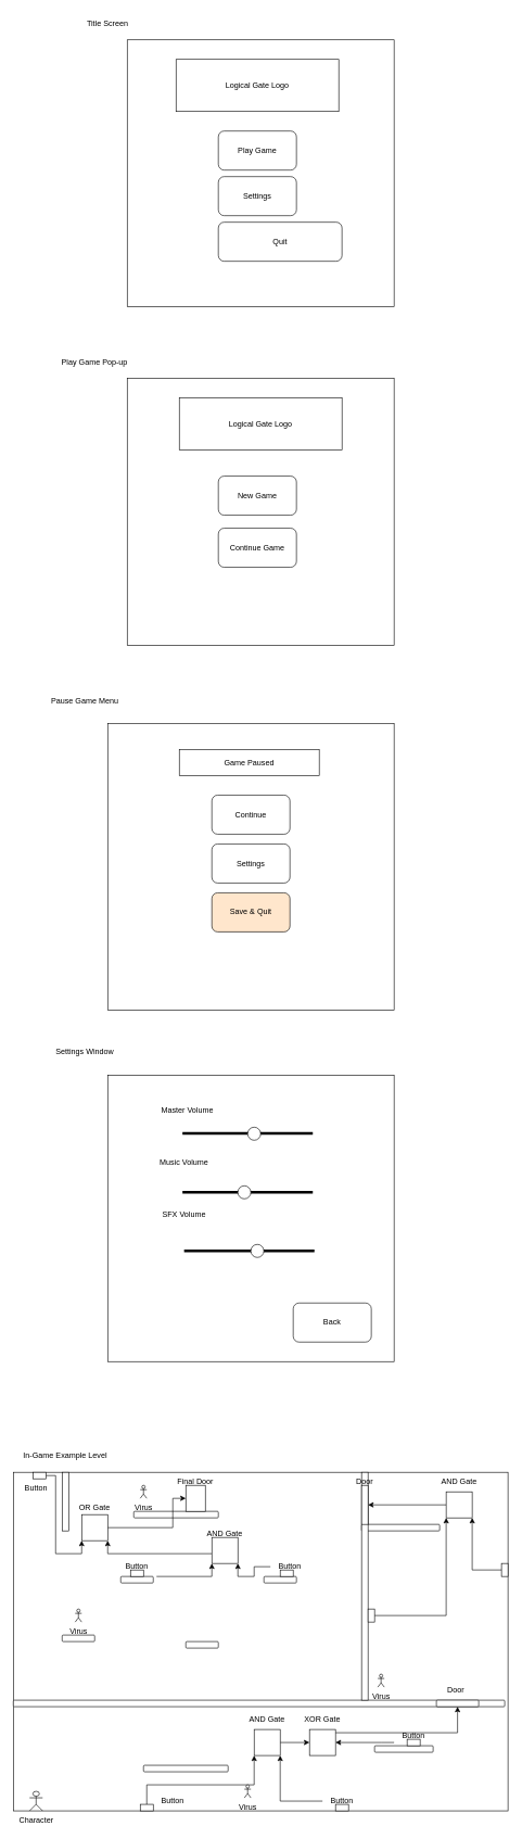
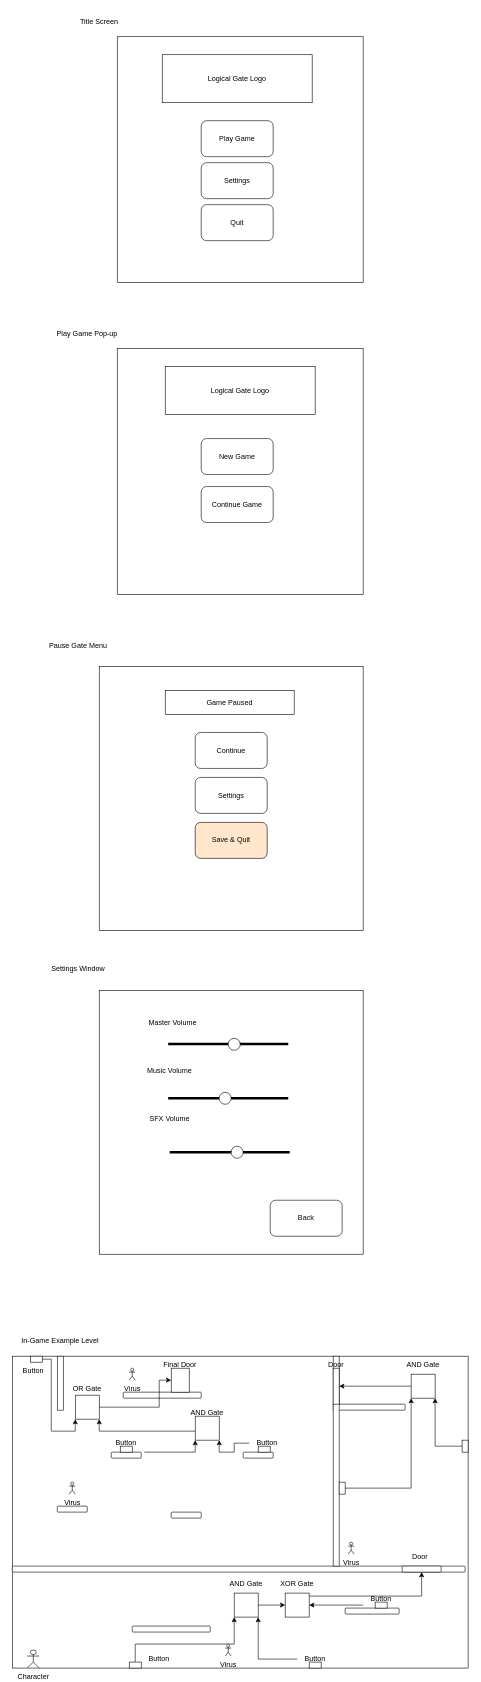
  <mxCell id="0" />
  <mxCell id="1" parent="0" />
  <mxCell id="2" value="" style="whiteSpace=wrap;html=1;aspect=fixed;" parent="1" vertex="1"><mxGeometry x="195" y="60" width="410" height="410" as="geometry" /></mxCell>
  <mxCell id="3" value="Logical Gate Logo" style="rounded=0;whiteSpace=wrap;html=1;" parent="1" vertex="1"><mxGeometry x="270" y="90" width="250" height="80" as="geometry" /></mxCell>
- <mxCell id="4" value="Quit" style="rounded=1;whiteSpace=wrap;html=1;" parent="1" vertex="1"><mxGeometry x="335" y="340" width="190" height="60" as="geometry" /></mxCell>
+ <mxCell id="4" value="Quit" style="rounded=1;whiteSpace=wrap;html=1;" parent="1" vertex="1"><mxGeometry x="335" y="340" width="120" height="60" as="geometry" /></mxCell>
  <mxCell id="5" value="Play Game" style="rounded=1;whiteSpace=wrap;html=1;" parent="1" vertex="1"><mxGeometry x="335" y="200" width="120" height="60" as="geometry" /></mxCell>
  <mxCell id="6" value="Title Screen" style="text;html=1;align=center;verticalAlign=middle;whiteSpace=wrap;rounded=0;" parent="1" vertex="1"><mxGeometry x="95" y="20" width="140" height="30" as="geometry" /></mxCell>
- <mxCell id="7" value="Pause Game Menu" style="text;html=1;align=center;verticalAlign=middle;whiteSpace=wrap;rounded=0;" parent="1" vertex="1"><mxGeometry x="70" y="1060" width="120" height="30" as="geometry" /></mxCell>
+ <mxCell id="7" value="Pause Gate Menu" style="text;html=1;align=center;verticalAlign=middle;whiteSpace=wrap;rounded=0;" parent="1" vertex="1"><mxGeometry x="70" y="1060" width="120" height="30" as="geometry" /></mxCell>
  <mxCell id="8" value="" style="whiteSpace=wrap;html=1;aspect=fixed;" parent="1" vertex="1"><mxGeometry x="165" y="1110" width="440" height="440" as="geometry" /></mxCell>
  <mxCell id="9" value="" style="rounded=0;whiteSpace=wrap;html=1;" parent="1" vertex="1"><mxGeometry x="20" y="2260" width="760" height="520" as="geometry" /></mxCell>
  <mxCell id="10" value="In-Game Example Level" style="text;html=1;align=center;verticalAlign=middle;whiteSpace=wrap;rounded=0;" parent="1" vertex="1"><mxGeometry x="30" y="2220" width="140" height="30" as="geometry" /></mxCell>
  <mxCell id="11" value="Game Paused" style="rounded=0;whiteSpace=wrap;html=1;" parent="1" vertex="1"><mxGeometry x="275" y="1150" width="215" height="40" as="geometry" /></mxCell>
  <mxCell id="12" value="Continue" style="rounded=1;whiteSpace=wrap;html=1;" parent="1" vertex="1"><mxGeometry x="325" y="1220" width="120" height="60" as="geometry" /></mxCell>
  <mxCell id="13" value="Save &amp;amp; Quit" style="rounded=1;whiteSpace=wrap;html=1;fillColor=#ffe6cc;" parent="1" vertex="1"><mxGeometry x="325" y="1370" width="120" height="60" as="geometry" /></mxCell>
  <mxCell id="14" value="Settings" style="rounded=1;whiteSpace=wrap;html=1;" parent="1" vertex="1"><mxGeometry x="325" y="1295" width="120" height="60" as="geometry" /></mxCell>
  <mxCell id="15" value="Settings" style="rounded=1;whiteSpace=wrap;html=1;" parent="1" vertex="1"><mxGeometry x="335" y="270" width="120" height="60" as="geometry" /></mxCell>
  <mxCell id="16" value="" style="whiteSpace=wrap;html=1;aspect=fixed;" parent="1" vertex="1"><mxGeometry x="195" y="580" width="410" height="410" as="geometry" /></mxCell>
  <mxCell id="17" value="Play Game Pop-up" style="text;html=1;align=center;verticalAlign=middle;whiteSpace=wrap;rounded=0;" parent="1" vertex="1"><mxGeometry x="85" y="540" width="120" height="30" as="geometry" /></mxCell>
  <mxCell id="18" value="Continue Game" style="rounded=1;whiteSpace=wrap;html=1;" parent="1" vertex="1"><mxGeometry x="335" y="810" width="120" height="60" as="geometry" /></mxCell>
  <mxCell id="19" value="New Game" style="rounded=1;whiteSpace=wrap;html=1;" parent="1" vertex="1"><mxGeometry x="335" y="730" width="120" height="60" as="geometry" /></mxCell>
  <mxCell id="20" value="Logical Gate Logo" style="rounded=0;whiteSpace=wrap;html=1;" parent="1" vertex="1"><mxGeometry x="275" y="610" width="250" height="80" as="geometry" /></mxCell>
  <mxCell id="21" value="Character" style="shape=umlActor;verticalLabelPosition=bottom;verticalAlign=top;html=1;outlineConnect=0;" parent="1" vertex="1"><mxGeometry x="45" y="2750" width="20" height="30" as="geometry" /></mxCell>
  <mxCell id="22" value="" style="rounded=1;whiteSpace=wrap;html=1;" parent="1" vertex="1"><mxGeometry x="555" y="2340" width="120" height="10" as="geometry" /></mxCell>
  <mxCell id="23" value="" style="rounded=1;whiteSpace=wrap;html=1;" parent="1" vertex="1"><mxGeometry x="575" y="2680" width="90" height="10" as="geometry" /></mxCell>
  <mxCell id="24" value="" style="rounded=1;whiteSpace=wrap;html=1;" parent="1" vertex="1"><mxGeometry x="20" y="2610" width="755" height="10" as="geometry" /></mxCell>
  <mxCell id="25" value="" style="rounded=1;whiteSpace=wrap;html=1;" parent="1" vertex="1"><mxGeometry x="670" y="2610" width="65" height="10" as="geometry" /></mxCell>
  <mxCell id="26" value="" style="rounded=0;whiteSpace=wrap;html=1;" parent="1" vertex="1"><mxGeometry x="555" y="2260" width="10" height="350" as="geometry" /></mxCell>
  <mxCell id="27" value="Door" style="text;html=1;align=center;verticalAlign=middle;whiteSpace=wrap;rounded=0;" parent="1" vertex="1"><mxGeometry x="670" y="2580" width="60" height="30" as="geometry" /></mxCell>
  <mxCell id="28" style="edgeStyle=orthogonalEdgeStyle;rounded=0;orthogonalLoop=1;jettySize=auto;html=1;entryX=0;entryY=1;entryDx=0;entryDy=0;" parent="1" source="29" target="52" edge="1"><mxGeometry relative="1" as="geometry"><Array as="points"><mxPoint x="225" y="2740" /><mxPoint x="390" y="2740" /></Array></mxGeometry></mxCell>
  <mxCell id="29" value="" style="rounded=0;whiteSpace=wrap;html=1;" parent="1" vertex="1"><mxGeometry x="215" y="2770" width="20" height="10" as="geometry" /></mxCell>
  <mxCell id="30" value="" style="rounded=0;whiteSpace=wrap;html=1;" parent="1" vertex="1"><mxGeometry x="515" y="2770" width="20" height="10" as="geometry" /></mxCell>
  <mxCell id="31" value="" style="rounded=1;whiteSpace=wrap;html=1;" parent="1" vertex="1"><mxGeometry x="220" y="2710" width="130" height="10" as="geometry" /></mxCell>
  <mxCell id="32" value="" style="rounded=0;whiteSpace=wrap;html=1;" parent="1" vertex="1"><mxGeometry x="625" y="2670" width="20" height="10" as="geometry" /></mxCell>
  <mxCell id="33" value="Final Door" style="text;html=1;align=center;verticalAlign=middle;whiteSpace=wrap;rounded=0;" parent="1" vertex="1"><mxGeometry x="270" y="2260" width="60" height="30" as="geometry" /></mxCell>
  <mxCell id="34" value="Button" style="text;html=1;align=center;verticalAlign=middle;whiteSpace=wrap;rounded=0;" parent="1" vertex="1"><mxGeometry x="235" y="2750" width="60" height="30" as="geometry" /></mxCell>
  <mxCell id="35" style="edgeStyle=orthogonalEdgeStyle;rounded=0;orthogonalLoop=1;jettySize=auto;html=1;entryX=1;entryY=1;entryDx=0;entryDy=0;" parent="1" source="36" target="52" edge="1"><mxGeometry relative="1" as="geometry" /></mxCell>
  <mxCell id="36" value="Button" style="text;html=1;align=center;verticalAlign=middle;whiteSpace=wrap;rounded=0;" parent="1" vertex="1"><mxGeometry x="495" y="2750" width="60" height="30" as="geometry" /></mxCell>
  <mxCell id="37" style="edgeStyle=orthogonalEdgeStyle;rounded=0;orthogonalLoop=1;jettySize=auto;html=1;entryX=1;entryY=0.5;entryDx=0;entryDy=0;" parent="1" source="38" target="54" edge="1"><mxGeometry relative="1" as="geometry"><Array as="points"><mxPoint x="585" y="2675" /><mxPoint x="585" y="2675" /></Array></mxGeometry></mxCell>
  <mxCell id="38" value="Button" style="text;html=1;align=center;verticalAlign=middle;whiteSpace=wrap;rounded=0;" parent="1" vertex="1"><mxGeometry x="605" y="2650" width="60" height="30" as="geometry" /></mxCell>
  <mxCell id="39" style="edgeStyle=orthogonalEdgeStyle;rounded=0;orthogonalLoop=1;jettySize=auto;html=1;entryX=0;entryY=1;entryDx=0;entryDy=0;" parent="1" source="40" target="58" edge="1"><mxGeometry relative="1" as="geometry" /></mxCell>
  <mxCell id="40" value="" style="rounded=0;whiteSpace=wrap;html=1;" parent="1" vertex="1"><mxGeometry x="565" y="2470" width="10" height="20" as="geometry" /></mxCell>
  <mxCell id="41" style="edgeStyle=orthogonalEdgeStyle;rounded=0;orthogonalLoop=1;jettySize=auto;html=1;entryX=1;entryY=1;entryDx=0;entryDy=0;" parent="1" source="42" target="58" edge="1"><mxGeometry relative="1" as="geometry" /></mxCell>
  <mxCell id="42" value="" style="rounded=0;whiteSpace=wrap;html=1;" parent="1" vertex="1"><mxGeometry x="770" y="2400" width="10" height="20" as="geometry" /></mxCell>
  <mxCell id="43" value="" style="rounded=0;whiteSpace=wrap;html=1;" parent="1" vertex="1"><mxGeometry x="555" y="2280" width="10" height="60" as="geometry" /></mxCell>
  <mxCell id="44" value="Door" style="text;html=1;align=center;verticalAlign=middle;whiteSpace=wrap;rounded=0;" parent="1" vertex="1"><mxGeometry x="530" y="2260" width="60" height="30" as="geometry" /></mxCell>
  <mxCell id="45" value="" style="rounded=1;whiteSpace=wrap;html=1;" parent="1" vertex="1"><mxGeometry x="185" y="2420" width="50" height="10" as="geometry" /></mxCell>
  <mxCell id="46" value="" style="rounded=1;whiteSpace=wrap;html=1;" parent="1" vertex="1"><mxGeometry x="95" y="2510" width="50" height="10" as="geometry" /></mxCell>
  <mxCell id="47" value="" style="rounded=1;whiteSpace=wrap;html=1;" parent="1" vertex="1"><mxGeometry x="285" y="2520" width="50" height="10" as="geometry" /></mxCell>
  <mxCell id="48" value="" style="rounded=1;whiteSpace=wrap;html=1;" parent="1" vertex="1"><mxGeometry x="405" y="2420" width="50" height="10" as="geometry" /></mxCell>
  <mxCell id="49" value="" style="rounded=1;whiteSpace=wrap;html=1;" parent="1" vertex="1"><mxGeometry x="205" y="2320" width="130" height="10" as="geometry" /></mxCell>
  <mxCell id="50" value="" style="rounded=0;whiteSpace=wrap;html=1;" parent="1" vertex="1"><mxGeometry x="285" y="2280" width="30" height="40" as="geometry" /></mxCell>
  <mxCell id="51" style="edgeStyle=orthogonalEdgeStyle;rounded=0;orthogonalLoop=1;jettySize=auto;html=1;entryX=0;entryY=0.5;entryDx=0;entryDy=0;" parent="1" source="52" target="54" edge="1"><mxGeometry relative="1" as="geometry" /></mxCell>
  <mxCell id="52" value="" style="whiteSpace=wrap;html=1;aspect=fixed;" parent="1" vertex="1"><mxGeometry x="390" y="2655" width="40" height="40" as="geometry" /></mxCell>
  <mxCell id="53" style="edgeStyle=orthogonalEdgeStyle;rounded=0;orthogonalLoop=1;jettySize=auto;html=1;entryX=0.5;entryY=1;entryDx=0;entryDy=0;" parent="1" source="54" target="25" edge="1"><mxGeometry relative="1" as="geometry"><Array as="points"><mxPoint x="703" y="2660" /></Array></mxGeometry></mxCell>
  <mxCell id="54" value="" style="whiteSpace=wrap;html=1;aspect=fixed;" parent="1" vertex="1"><mxGeometry x="475" y="2655" width="40" height="40" as="geometry" /></mxCell>
  <mxCell id="55" value="AND Gate" style="text;html=1;align=center;verticalAlign=middle;whiteSpace=wrap;rounded=0;" parent="1" vertex="1"><mxGeometry x="380" y="2625" width="60" height="30" as="geometry" /></mxCell>
  <mxCell id="56" value="XOR Gate" style="text;html=1;align=center;verticalAlign=middle;whiteSpace=wrap;rounded=0;" parent="1" vertex="1"><mxGeometry x="465" y="2625" width="60" height="30" as="geometry" /></mxCell>
  <mxCell id="57" style="edgeStyle=orthogonalEdgeStyle;rounded=0;orthogonalLoop=1;jettySize=auto;html=1;entryX=1;entryY=0.5;entryDx=0;entryDy=0;" parent="1" source="58" target="43" edge="1"><mxGeometry relative="1" as="geometry" /></mxCell>
  <mxCell id="58" value="" style="whiteSpace=wrap;html=1;aspect=fixed;" parent="1" vertex="1"><mxGeometry x="685" y="2290" width="40" height="40" as="geometry" /></mxCell>
  <mxCell id="59" value="AND Gate" style="text;html=1;align=center;verticalAlign=middle;whiteSpace=wrap;rounded=0;" parent="1" vertex="1"><mxGeometry x="675" y="2260" width="60" height="30" as="geometry" /></mxCell>
  <mxCell id="60" value="" style="rounded=0;whiteSpace=wrap;html=1;" parent="1" vertex="1"><mxGeometry x="200" y="2410" width="20" height="10" as="geometry" /></mxCell>
  <mxCell id="61" value="" style="rounded=0;whiteSpace=wrap;html=1;" parent="1" vertex="1"><mxGeometry x="430" y="2410" width="20" height="10" as="geometry" /></mxCell>
  <mxCell id="62" value="Virus" style="shape=umlActor;verticalLabelPosition=bottom;verticalAlign=top;html=1;outlineConnect=0;" parent="1" vertex="1"><mxGeometry x="375" y="2740" width="10" height="20" as="geometry" /></mxCell>
  <mxCell id="63" value="Virus" style="shape=umlActor;verticalLabelPosition=bottom;verticalAlign=top;html=1;outlineConnect=0;" parent="1" vertex="1"><mxGeometry x="580" y="2570" width="10" height="20" as="geometry" /></mxCell>
  <mxCell id="64" value="Virus" style="shape=umlActor;verticalLabelPosition=bottom;verticalAlign=top;html=1;outlineConnect=0;" parent="1" vertex="1"><mxGeometry x="115" y="2470" width="10" height="20" as="geometry" /></mxCell>
  <mxCell id="65" value="Virus" style="shape=umlActor;verticalLabelPosition=bottom;verticalAlign=top;html=1;outlineConnect=0;" parent="1" vertex="1"><mxGeometry x="215" y="2280" width="10" height="20" as="geometry" /></mxCell>
  <mxCell id="66" value="" style="rounded=0;whiteSpace=wrap;html=1;" parent="1" vertex="1"><mxGeometry x="95" y="2260" width="10" height="90" as="geometry" /></mxCell>
  <mxCell id="67" style="edgeStyle=orthogonalEdgeStyle;rounded=0;orthogonalLoop=1;jettySize=auto;html=1;entryX=0;entryY=1;entryDx=0;entryDy=0;" parent="1" source="68" target="77" edge="1"><mxGeometry relative="1" as="geometry"><Array as="points"><mxPoint x="85" y="2265" /><mxPoint x="85" y="2385" /><mxPoint x="125" y="2385" /></Array></mxGeometry></mxCell>
  <mxCell id="68" value="" style="rounded=0;whiteSpace=wrap;html=1;" parent="1" vertex="1"><mxGeometry x="50" y="2260" width="20" height="10" as="geometry" /></mxCell>
  <mxCell id="69" value="Button" style="text;html=1;align=center;verticalAlign=middle;whiteSpace=wrap;rounded=0;" parent="1" vertex="1"><mxGeometry x="25" y="2270" width="60" height="30" as="geometry" /></mxCell>
  <mxCell id="70" style="edgeStyle=orthogonalEdgeStyle;rounded=0;orthogonalLoop=1;jettySize=auto;html=1;entryX=0;entryY=1;entryDx=0;entryDy=0;" parent="1" source="71" target="75" edge="1"><mxGeometry relative="1" as="geometry"><Array as="points"><mxPoint x="325" y="2420" /></Array></mxGeometry></mxCell>
  <mxCell id="71" value="Button" style="text;html=1;align=center;verticalAlign=middle;whiteSpace=wrap;rounded=0;" parent="1" vertex="1"><mxGeometry x="180" y="2390" width="60" height="30" as="geometry" /></mxCell>
  <mxCell id="72" style="edgeStyle=orthogonalEdgeStyle;rounded=0;orthogonalLoop=1;jettySize=auto;html=1;entryX=1;entryY=1;entryDx=0;entryDy=0;" parent="1" source="73" target="75" edge="1"><mxGeometry relative="1" as="geometry" /></mxCell>
  <mxCell id="73" value="Button" style="text;html=1;align=center;verticalAlign=middle;whiteSpace=wrap;rounded=0;" parent="1" vertex="1"><mxGeometry x="415" y="2390" width="60" height="30" as="geometry" /></mxCell>
  <mxCell id="74" style="edgeStyle=orthogonalEdgeStyle;rounded=0;orthogonalLoop=1;jettySize=auto;html=1;entryX=1;entryY=1;entryDx=0;entryDy=0;" parent="1" source="75" target="77" edge="1"><mxGeometry relative="1" as="geometry"><Array as="points"><mxPoint x="165" y="2385" /></Array></mxGeometry></mxCell>
  <mxCell id="75" value="" style="whiteSpace=wrap;html=1;aspect=fixed;" parent="1" vertex="1"><mxGeometry x="325" y="2360" width="40" height="40" as="geometry" /></mxCell>
  <mxCell id="76" style="edgeStyle=orthogonalEdgeStyle;rounded=0;orthogonalLoop=1;jettySize=auto;html=1;entryX=0;entryY=0.5;entryDx=0;entryDy=0;" parent="1" source="77" target="50" edge="1"><mxGeometry relative="1" as="geometry"><Array as="points"><mxPoint x="265" y="2345" /><mxPoint x="265" y="2300" /></Array></mxGeometry></mxCell>
  <mxCell id="77" value="" style="whiteSpace=wrap;html=1;aspect=fixed;" parent="1" vertex="1"><mxGeometry x="125" y="2325" width="40" height="40" as="geometry" /></mxCell>
  <mxCell id="78" value="AND Gate" style="text;html=1;align=center;verticalAlign=middle;whiteSpace=wrap;rounded=0;" parent="1" vertex="1"><mxGeometry x="315" y="2340" width="60" height="30" as="geometry" /></mxCell>
  <mxCell id="79" value="OR Gate" style="text;html=1;align=center;verticalAlign=middle;whiteSpace=wrap;rounded=0;" parent="1" vertex="1"><mxGeometry x="115" y="2300" width="60" height="30" as="geometry" /></mxCell>
  <mxCell id="80" value="Settings Window" style="text;html=1;align=center;verticalAlign=middle;whiteSpace=wrap;rounded=0;" vertex="1" parent="1"><mxGeometry x="70" y="1600" width="120" height="30" as="geometry" /></mxCell>
  <mxCell id="81" value="" style="whiteSpace=wrap;html=1;aspect=fixed;" vertex="1" parent="1"><mxGeometry x="165" y="1650" width="440" height="440" as="geometry" /></mxCell>
  <mxCell id="82" value="Back" style="rounded=1;whiteSpace=wrap;html=1;" vertex="1" parent="1"><mxGeometry x="450" y="2000" width="120" height="60" as="geometry" /></mxCell>
  <mxCell id="83" value="Master Volume" style="text;html=1;align=center;verticalAlign=middle;whiteSpace=wrap;rounded=0;" vertex="1" parent="1"><mxGeometry x="240" y="1690" width="95" height="30" as="geometry" /></mxCell>
  <mxCell id="84" value="Music Volume" style="text;html=1;align=center;verticalAlign=middle;whiteSpace=wrap;rounded=0;" vertex="1" parent="1"><mxGeometry x="235" y="1770" width="95" height="30" as="geometry" /></mxCell>
  <mxCell id="85" value="SFX Volume" style="text;html=1;align=center;verticalAlign=middle;whiteSpace=wrap;rounded=0;" vertex="1" parent="1"><mxGeometry x="235" y="1850" width="95" height="30" as="geometry" /></mxCell>
  <mxCell id="86" value="" style="endArrow=none;html=1;rounded=0;exitX=0.068;exitY=0.159;exitDx=0;exitDy=0;exitPerimeter=0;entryX=0.523;entryY=0.159;entryDx=0;entryDy=0;entryPerimeter=0;strokeWidth=4;strokeColor=default;movable=0;resizable=0;rotatable=0;deletable=0;editable=0;locked=1;connectable=0;" edge="1" parent="1"><mxGeometry width="50" height="50" relative="1" as="geometry"><mxPoint x="279.9" y="1739.5" as="sourcePoint" /><mxPoint x="480.1" y="1739.5" as="targetPoint" /></mxGeometry></mxCell>
  <mxCell id="87" value="" style="ellipse;whiteSpace=wrap;html=1;aspect=fixed;" vertex="1" parent="1"><mxGeometry x="380" y="1730" width="20" height="20" as="geometry" /></mxCell>
  <mxCell id="88" value="" style="endArrow=none;html=1;rounded=0;exitX=0.068;exitY=0.159;exitDx=0;exitDy=0;exitPerimeter=0;entryX=0.523;entryY=0.159;entryDx=0;entryDy=0;entryPerimeter=0;strokeWidth=4;strokeColor=default;movable=1;resizable=1;rotatable=1;deletable=1;editable=1;locked=0;connectable=1;" edge="1" parent="1"><mxGeometry width="50" height="50" relative="1" as="geometry"><mxPoint x="279.9" y="1830" as="sourcePoint" /><mxPoint x="480.1" y="1830" as="targetPoint" /></mxGeometry></mxCell>
  <mxCell id="89" value="" style="ellipse;whiteSpace=wrap;html=1;aspect=fixed;" vertex="1" parent="1"><mxGeometry x="364.9" y="1820" width="20" height="20" as="geometry" /></mxCell>
  <mxCell id="90" value="" style="endArrow=none;html=1;rounded=0;exitX=0.068;exitY=0.159;exitDx=0;exitDy=0;exitPerimeter=0;entryX=0.523;entryY=0.159;entryDx=0;entryDy=0;entryPerimeter=0;strokeWidth=4;strokeColor=default;movable=1;resizable=1;rotatable=1;deletable=1;editable=1;locked=0;connectable=1;" edge="1" parent="1"><mxGeometry width="50" height="50" relative="1" as="geometry"><mxPoint x="282.4" y="1920" as="sourcePoint" /><mxPoint x="482.6" y="1920" as="targetPoint" /></mxGeometry></mxCell>
  <mxCell id="91" value="" style="ellipse;whiteSpace=wrap;html=1;aspect=fixed;" vertex="1" parent="1"><mxGeometry x="384.9" y="1910" width="20" height="20" as="geometry" /></mxCell>
